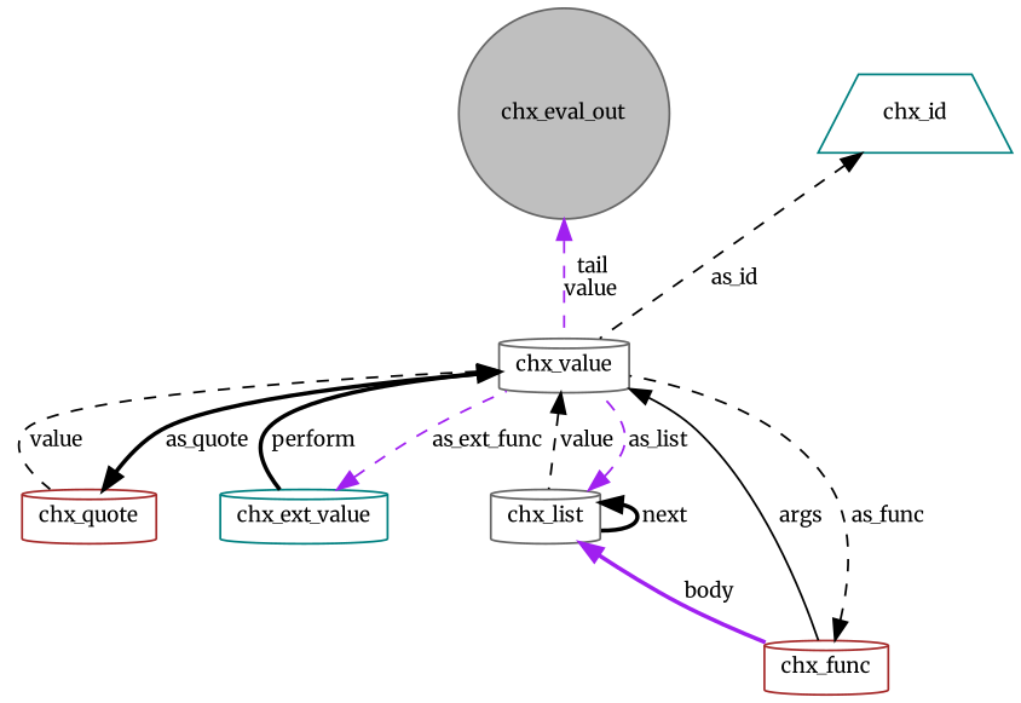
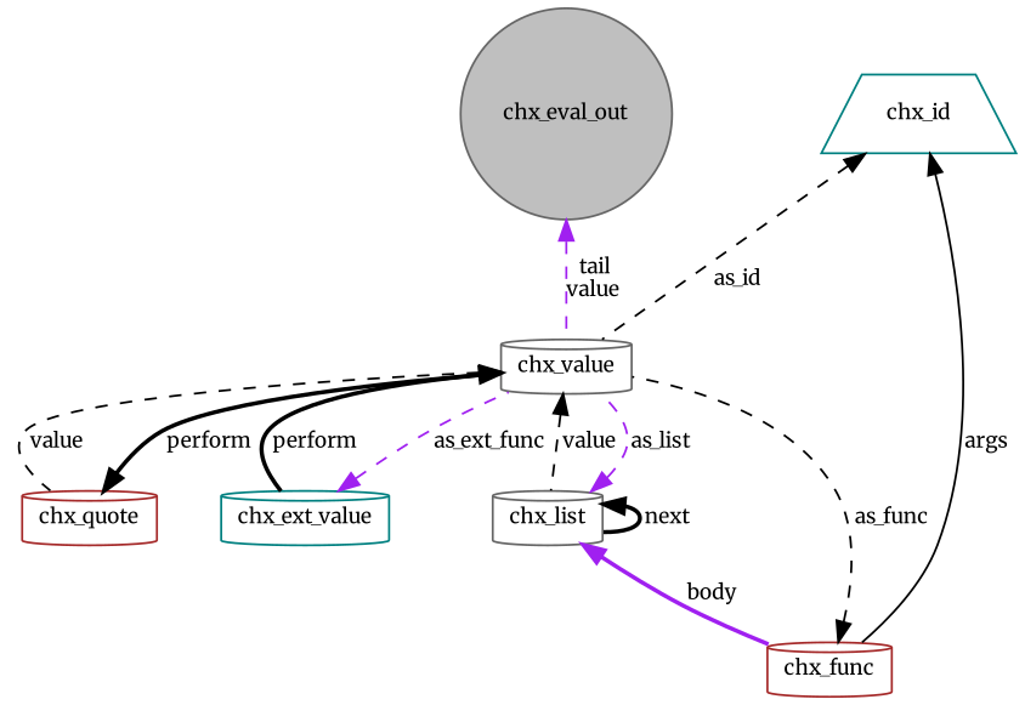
  digraph {
    fontname=Merriweather
    node [color=gray40 fillcolor=white fontname=Merriweather fontsize=10 shape=cylinder style=filled]
    edge [color=black dir=back fontname=Merriweather fontsize=10 labelfontname=Helvetica labelfontsize=10 style=dashed]
    n1 [fillcolor=grey75 fontcolor=black height=0.2 label=chx_eval_out shape=circle width=0.4]
    n2 [height=0.2 label=chx_value width=0.4]
    n3 [color=brown height=0.2 label=chx_quote width=0.4]
    n4 [color=teal height=0.2 label=chx_ext_value width=0.4]
    n5 [height=0.2 label=chx_list width=0.4]
    n6 [color=brown height=0.2 label=chx_func width=0.4]
    n7 [color=teal height=0.2 label=chx_id shape=trapezium width=0.4]
    n1 -> n2 [color=purple label=" tail\nvalue"]
    n2 -> n3 [label=" value"]
    n2 -> n4 [label=" perform" style=bold]
    n2 -> n5 [label=" value"]
-   n2 -> n6 [label=" args" style=solid]
-   n3 -> n2 [label=" as_quote" style=bold]
+   n7 -> n6 [label=" args" style=solid]
+   n3 -> n2 [label=" perform" style=bold]
    n4 -> n2 [color=purple label=" as_ext_func"]
    n5 -> n2 [color=purple label=" as_list"]
    n5 -> n5 [label=" next" style=bold]
    n5 -> n6 [color=purple label=" body" style=bold]
    n6 -> n2 [label=" as_func"]
    n7 -> n2 [label=" as_id"]
  }
